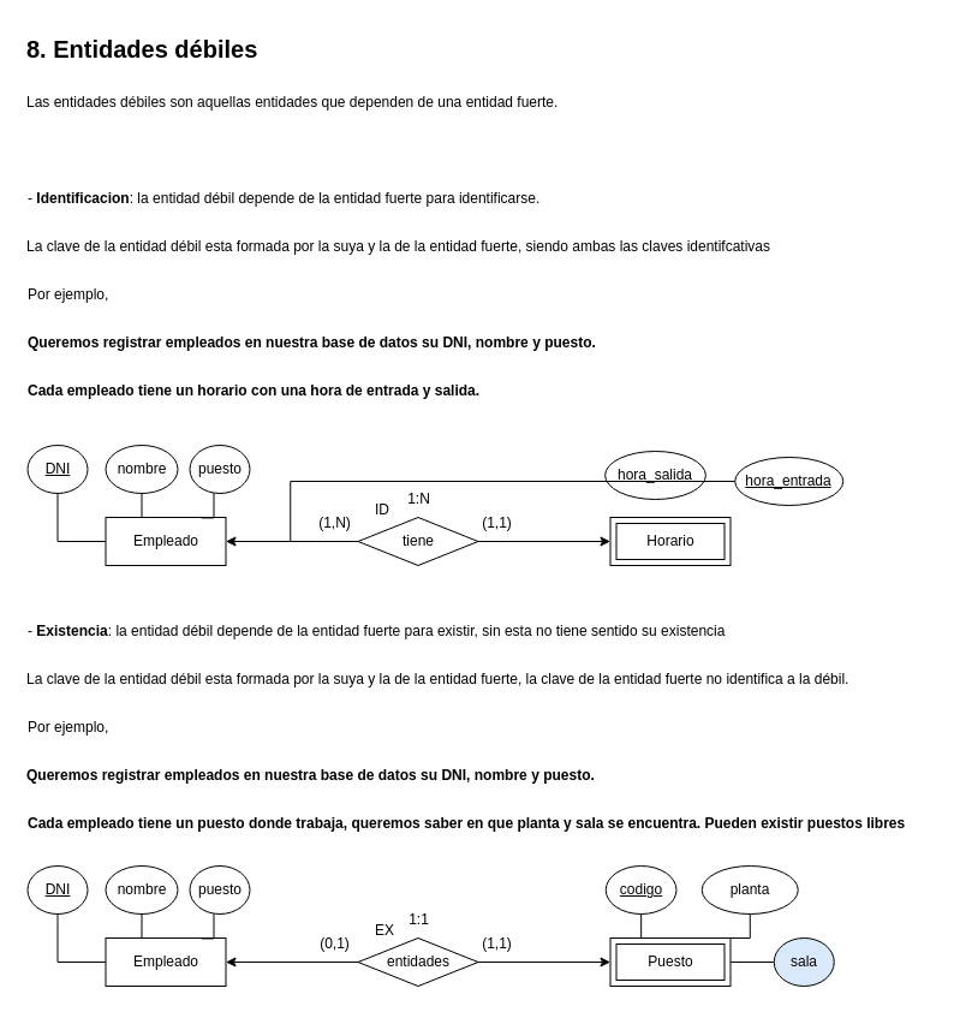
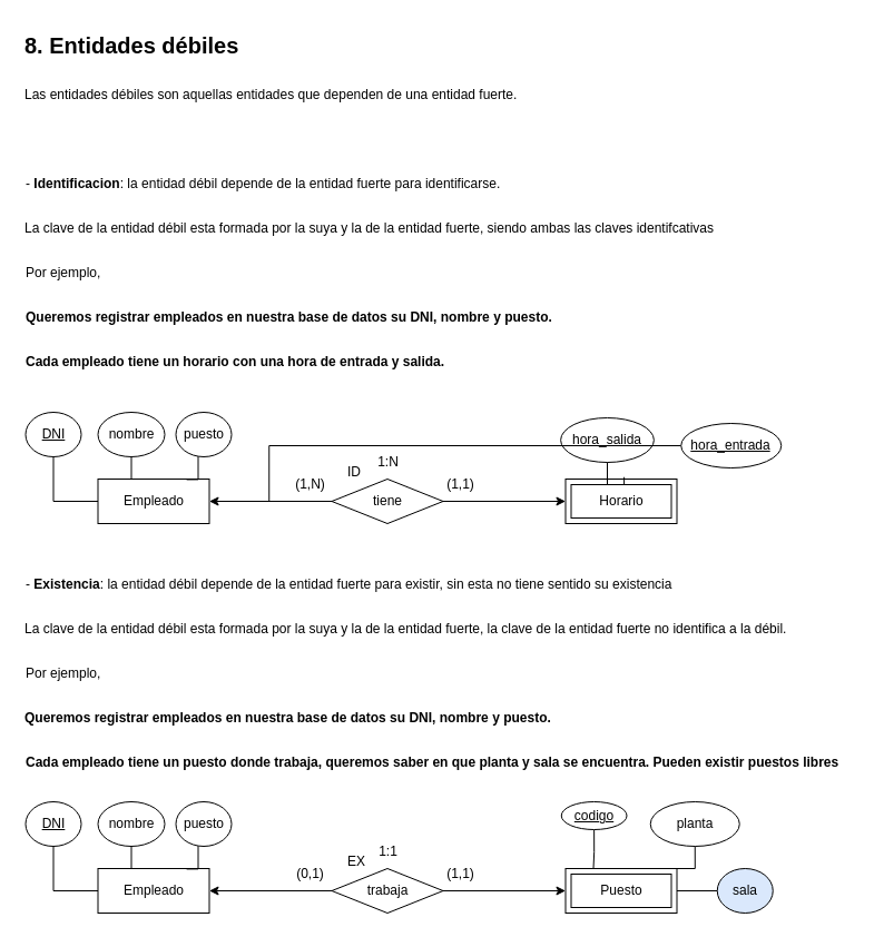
  <mxCell id="0" />
  <mxCell id="1" parent="0" />
  <mxCell id="2" value="8. Entidades débiles" style="text;html=1;align=left;verticalAlign=middle;resizable=0;points=[];autosize=1;strokeColor=none;fillColor=none;strokeWidth=0;fontSize=20;fontStyle=1" vertex="1" parent="1"><mxGeometry x="20" y="20" width="200" height="40" as="geometry" /></mxCell>
  <mxCell id="3" value="Las entidades débiles son aquellas entidades que dependen de una entidad fuerte." style="text;html=1;align=left;verticalAlign=middle;resizable=0;points=[];autosize=1;strokeColor=none;fillColor=none;" vertex="1" parent="1"><mxGeometry x="20" y="70" width="470" height="30" as="geometry" /></mxCell>
  <mxCell id="4" value="Por ejemplo," style="text;html=1;align=left;verticalAlign=middle;resizable=0;points=[];autosize=1;strokeColor=none;fillColor=none;" vertex="1" parent="1"><mxGeometry x="21.25" y="230" width="90" height="30" as="geometry" /></mxCell>
  <mxCell id="5" value="- &lt;b&gt;Identificacion&lt;/b&gt;: la entidad débil depende de la entidad fuerte para identificarse.&amp;nbsp;" style="text;html=1;align=left;verticalAlign=middle;resizable=0;points=[];autosize=1;strokeColor=none;fillColor=none;" vertex="1" parent="1"><mxGeometry x="21.25" y="150" width="450" height="30" as="geometry" /></mxCell>
  <mxCell id="6" value="- &lt;b&gt;Existencia&lt;/b&gt;: la entidad débil depende de la entidad fuerte para existir, sin esta no tiene sentido su existencia&amp;nbsp;" style="text;html=1;align=left;verticalAlign=middle;resizable=0;points=[];autosize=1;strokeColor=none;fillColor=none;" vertex="1" parent="1"><mxGeometry x="21.25" y="510" width="610" height="30" as="geometry" /></mxCell>
  <mxCell id="7" value="Por ejemplo," style="text;html=1;align=left;verticalAlign=middle;resizable=0;points=[];autosize=1;strokeColor=none;fillColor=none;" vertex="1" parent="1"><mxGeometry x="21.25" y="590" width="90" height="30" as="geometry" /></mxCell>
  <mxCell id="8" value="&lt;span style=&quot;font-weight: 700;&quot;&gt;Queremos registrar empleados en nuestra base de datos su DNI, nombre&amp;nbsp;&lt;/span&gt;&lt;span style=&quot;font-weight: 700; background-color: initial;&quot;&gt;y puesto.&amp;nbsp;&lt;/span&gt;&lt;b&gt;&lt;br&gt;&lt;/b&gt;" style="text;html=1;align=left;verticalAlign=middle;resizable=0;points=[];autosize=1;strokeColor=none;fillColor=none;" vertex="1" parent="1"><mxGeometry x="21.25" y="270" width="500" height="30" as="geometry" /></mxCell>
  <mxCell id="9" value="&lt;span style=&quot;&quot;&gt;La clave de la entidad débil esta formada por la suya y la de la entidad fuerte, siendo ambas las claves identifcativas&lt;/span&gt;" style="text;html=1;align=left;verticalAlign=middle;resizable=0;points=[];autosize=1;strokeColor=none;fillColor=none;" vertex="1" parent="1"><mxGeometry x="20" y="190" width="640" height="30" as="geometry" /></mxCell>
  <mxCell id="10" value="&lt;b&gt;Cada empleado tiene un horario con una hora de entrada y salida.&lt;/b&gt;" style="text;html=1;align=left;verticalAlign=middle;resizable=0;points=[];autosize=1;strokeColor=none;fillColor=none;" vertex="1" parent="1"><mxGeometry x="21.25" y="310" width="400" height="30" as="geometry" /></mxCell>
  <mxCell id="11" value="&lt;span style=&quot;color: rgba(0, 0, 0, 0); font-family: monospace; font-size: 0px; font-weight: 400;&quot;&gt;%3CmxGraphModel%3E%3Croot%3E%3CmxCell%20id%3D%220%22%2F%3E%3CmxCell%20id%3D%221%22%20parent%3D%220%22%2F%3E%3CmxCell%20id%3D%222%22%20value%3D%22Queremos%20registrar%20empleados%20en%20nuestra%20base%20de%20datos%20su%20DNI%2C%20nombre%2C%20fecha%20%26lt%3Bspan%20style%3D%26quot%3Bbackground-color%3A%20initial%3B%26quot%3B%26gt%3By%20puesto.%20Cada%20empleado%20pertence%20a%20un%20departamento.%26lt%3B%2Fspan%26gt%3B%22%20style%3D%22text%3Bhtml%3D1%3Balign%3Dleft%3BverticalAlign%3Dmiddle%3Bresizable%3D0%3Bpoints%3D%5B%5D%3Bautosize%3D1%3BstrokeColor%3Dnone%3BfillColor%3Dnone%3BfontStyle%3D1%22%20vertex%3D%221%22%20parent%3D%221%22%3E%3CmxGeometry%20x%3D%2240%22%20y%3D%222130%22%20width%3D%22750%22%20height%3D%2230%22%20as%3D%22geometry%22%2F%3E%3C%2FmxCell%3E%3C%2Froot%3E%3C%2FmxGraphModel%3E&lt;/span&gt;" style="text;html=1;align=left;verticalAlign=middle;resizable=0;points=[];autosize=1;strokeColor=none;fillColor=none;fontStyle=1" vertex="1" parent="1"><mxGeometry x="25" y="390" width="20" height="30" as="geometry" /></mxCell>
  <mxCell id="12" value="Empleado" style="whiteSpace=wrap;html=1;align=center;" vertex="1" parent="1"><mxGeometry x="87.5" y="430" width="100" height="40" as="geometry" /></mxCell>
  <mxCell id="13" style="edgeStyle=orthogonalEdgeStyle;rounded=0;orthogonalLoop=1;jettySize=auto;html=1;endArrow=none;endFill=0;" edge="1" parent="1" source="14" target="12"><mxGeometry relative="1" as="geometry" /></mxCell>
  <mxCell id="14" value="nombre" style="ellipse;whiteSpace=wrap;html=1;align=center;" vertex="1" parent="1"><mxGeometry x="87.5" y="370" width="60" height="40" as="geometry" /></mxCell>
  <mxCell id="15" style="edgeStyle=orthogonalEdgeStyle;rounded=0;orthogonalLoop=1;jettySize=auto;html=1;entryX=0;entryY=0.5;entryDx=0;entryDy=0;endArrow=none;endFill=0;" edge="1" parent="1" source="16" target="12"><mxGeometry relative="1" as="geometry"><Array as="points"><mxPoint x="47.5" y="450" /></Array></mxGeometry></mxCell>
  <mxCell id="16" value="DNI" style="ellipse;whiteSpace=wrap;html=1;align=center;fontStyle=4;" vertex="1" parent="1"><mxGeometry x="22.5" y="370" width="50" height="40" as="geometry" /></mxCell>
  <mxCell id="17" style="edgeStyle=orthogonalEdgeStyle;rounded=0;orthogonalLoop=1;jettySize=auto;html=1;entryX=0.796;entryY=0.011;entryDx=0;entryDy=0;endArrow=none;endFill=0;entryPerimeter=0;" edge="1" parent="1" source="18" target="12"><mxGeometry relative="1" as="geometry"><Array as="points"><mxPoint x="177.5" y="390" /><mxPoint x="177.5" y="430" /><mxPoint x="167.5" y="430" /></Array></mxGeometry></mxCell>
  <mxCell id="18" value="puesto" style="ellipse;whiteSpace=wrap;html=1;align=center;" vertex="1" parent="1"><mxGeometry x="157.5" y="370" width="50" height="40" as="geometry" /></mxCell>
  <mxCell id="19" value="hora_salida" style="ellipse;whiteSpace=wrap;html=1;align=center;" vertex="1" parent="1"><mxGeometry x="503.13" y="375" width="83.75" height="40" as="geometry" /></mxCell>
  <mxCell id="20" style="edgeStyle=orthogonalEdgeStyle;rounded=0;orthogonalLoop=1;jettySize=auto;html=1;entryX=1;entryY=0.5;entryDx=0;entryDy=0;" edge="1" parent="1" source="22" target="12"><mxGeometry relative="1" as="geometry" /></mxCell>
  <mxCell id="21" style="edgeStyle=orthogonalEdgeStyle;rounded=0;orthogonalLoop=1;jettySize=auto;html=1;entryX=0;entryY=0.5;entryDx=0;entryDy=0;" edge="1" parent="1" source="22"><mxGeometry relative="1" as="geometry"><mxPoint x="507.5" y="450" as="targetPoint" /></mxGeometry></mxCell>
  <mxCell id="22" value="tiene" style="shape=rhombus;perimeter=rhombusPerimeter;whiteSpace=wrap;html=1;align=center;" vertex="1" parent="1"><mxGeometry x="297.5" y="430" width="100" height="40" as="geometry" /></mxCell>
  <mxCell id="23" value="(1,1)" style="text;html=1;align=center;verticalAlign=middle;resizable=0;points=[];autosize=1;strokeColor=none;fillColor=none;" vertex="1" parent="1"><mxGeometry x="387.5" y="420" width="50" height="30" as="geometry" /></mxCell>
  <mxCell id="24" value="(1,N)" style="text;html=1;align=center;verticalAlign=middle;resizable=0;points=[];autosize=1;strokeColor=none;fillColor=none;" vertex="1" parent="1"><mxGeometry x="252.5" y="420" width="50" height="30" as="geometry" /></mxCell>
  <mxCell id="25" value="1:N" style="text;html=1;align=center;verticalAlign=middle;resizable=0;points=[];autosize=1;strokeColor=none;fillColor=none;" vertex="1" parent="1"><mxGeometry x="327.5" y="400" width="40" height="30" as="geometry" /></mxCell>
  <mxCell id="26" value="" style="endArrow=none;html=1;rounded=0;" edge="1" parent="1"><mxGeometry width="50" height="50" relative="1" as="geometry"><mxPoint x="241.25" y="450" as="sourcePoint" /><mxPoint x="611.25" y="400" as="targetPoint" /><Array as="points"><mxPoint x="241.25" y="400" /></Array></mxGeometry></mxCell>
  <mxCell id="27" value="Horario" style="shape=ext;margin=3;double=1;whiteSpace=wrap;html=1;align=center;" vertex="1" parent="1"><mxGeometry x="507.5" y="430" width="100" height="40" as="geometry" /></mxCell>
  <mxCell id="28" value="ID" style="text;strokeColor=none;fillColor=none;spacingLeft=4;spacingRight=4;overflow=hidden;rotatable=0;points=[[0,0.5],[1,0.5]];portConstraint=eastwest;fontSize=12;whiteSpace=wrap;html=1;" vertex="1" parent="1"><mxGeometry x="306.25" y="410" width="40" height="30" as="geometry" /></mxCell>
+ <mxCell id="29" style="edgeStyle=orthogonalEdgeStyle;rounded=0;orthogonalLoop=1;jettySize=auto;html=1;entryX=0.526;entryY=-0.044;entryDx=0;entryDy=0;entryPerimeter=0;endArrow=none;endFill=0;" edge="1" parent="1" source="19" target="27"><mxGeometry relative="1" as="geometry" /></mxCell>
  <mxCell id="30" value="hora_entrada" style="ellipse;whiteSpace=wrap;html=1;align=center;fontStyle=4;" vertex="1" parent="1"><mxGeometry x="611.25" y="380" width="90" height="40" as="geometry" /></mxCell>
  <mxCell id="31" value="&lt;span style=&quot;color: rgba(0, 0, 0, 0); font-family: monospace; font-size: 0px; font-weight: 400;&quot;&gt;%3CmxGraphModel%3E%3Croot%3E%3CmxCell%20id%3D%220%22%2F%3E%3CmxCell%20id%3D%221%22%20parent%3D%220%22%2F%3E%3CmxCell%20id%3D%222%22%20value%3D%22Queremos%20registrar%20empleados%20en%20nuestra%20base%20de%20datos%20su%20DNI%2C%20nombre%2C%20fecha%20%26lt%3Bspan%20style%3D%26quot%3Bbackground-color%3A%20initial%3B%26quot%3B%26gt%3By%20puesto.%20Cada%20empleado%20pertence%20a%20un%20departamento.%26lt%3B%2Fspan%26gt%3B%22%20style%3D%22text%3Bhtml%3D1%3Balign%3Dleft%3BverticalAlign%3Dmiddle%3Bresizable%3D0%3Bpoints%3D%5B%5D%3Bautosize%3D1%3BstrokeColor%3Dnone%3BfillColor%3Dnone%3BfontStyle%3D1%22%20vertex%3D%221%22%20parent%3D%221%22%3E%3CmxGeometry%20x%3D%2240%22%20y%3D%222130%22%20width%3D%22750%22%20height%3D%2230%22%20as%3D%22geometry%22%2F%3E%3C%2FmxCell%3E%3C%2Froot%3E%3C%2FmxGraphModel%3E&lt;/span&gt;" style="text;html=1;align=left;verticalAlign=middle;resizable=0;points=[];autosize=1;strokeColor=none;fillColor=none;fontStyle=1" vertex="1" parent="1"><mxGeometry x="25" y="740" width="20" height="30" as="geometry" /></mxCell>
  <mxCell id="32" value="Empleado" style="whiteSpace=wrap;html=1;align=center;" vertex="1" parent="1"><mxGeometry x="87.5" y="780" width="100" height="40" as="geometry" /></mxCell>
  <mxCell id="33" style="edgeStyle=orthogonalEdgeStyle;rounded=0;orthogonalLoop=1;jettySize=auto;html=1;endArrow=none;endFill=0;" edge="1" parent="1" source="34" target="32"><mxGeometry relative="1" as="geometry" /></mxCell>
  <mxCell id="34" value="nombre" style="ellipse;whiteSpace=wrap;html=1;align=center;" vertex="1" parent="1"><mxGeometry x="87.5" y="720" width="60" height="40" as="geometry" /></mxCell>
  <mxCell id="35" style="edgeStyle=orthogonalEdgeStyle;rounded=0;orthogonalLoop=1;jettySize=auto;html=1;entryX=0;entryY=0.5;entryDx=0;entryDy=0;endArrow=none;endFill=0;" edge="1" parent="1" source="36" target="32"><mxGeometry relative="1" as="geometry"><Array as="points"><mxPoint x="47.5" y="800" /></Array></mxGeometry></mxCell>
  <mxCell id="36" value="DNI" style="ellipse;whiteSpace=wrap;html=1;align=center;fontStyle=4;" vertex="1" parent="1"><mxGeometry x="22.5" y="720" width="50" height="40" as="geometry" /></mxCell>
  <mxCell id="37" style="edgeStyle=orthogonalEdgeStyle;rounded=0;orthogonalLoop=1;jettySize=auto;html=1;entryX=0.796;entryY=0.011;entryDx=0;entryDy=0;endArrow=none;endFill=0;entryPerimeter=0;" edge="1" parent="1" source="38" target="32"><mxGeometry relative="1" as="geometry"><Array as="points"><mxPoint x="177.5" y="740" /><mxPoint x="177.5" y="780" /><mxPoint x="167.5" y="780" /></Array></mxGeometry></mxCell>
  <mxCell id="38" value="puesto" style="ellipse;whiteSpace=wrap;html=1;align=center;" vertex="1" parent="1"><mxGeometry x="157.5" y="720" width="50" height="40" as="geometry" /></mxCell>
  <mxCell id="39" style="edgeStyle=orthogonalEdgeStyle;rounded=0;orthogonalLoop=1;jettySize=auto;html=1;entryX=1;entryY=0.5;entryDx=0;entryDy=0;" edge="1" parent="1" source="41" target="32"><mxGeometry relative="1" as="geometry" /></mxCell>
  <mxCell id="40" style="edgeStyle=orthogonalEdgeStyle;rounded=0;orthogonalLoop=1;jettySize=auto;html=1;entryX=0;entryY=0.5;entryDx=0;entryDy=0;" edge="1" parent="1" source="41"><mxGeometry relative="1" as="geometry"><mxPoint x="507.5" y="800" as="targetPoint" /></mxGeometry></mxCell>
- <mxCell id="41" value="entidades" style="shape=rhombus;perimeter=rhombusPerimeter;whiteSpace=wrap;html=1;align=center;" vertex="1" parent="1"><mxGeometry x="297.5" y="780" width="100" height="40" as="geometry" /></mxCell>
+ <mxCell id="41" value="trabaja" style="shape=rhombus;perimeter=rhombusPerimeter;whiteSpace=wrap;html=1;align=center;" vertex="1" parent="1"><mxGeometry x="297.5" y="780" width="100" height="40" as="geometry" /></mxCell>
  <mxCell id="42" value="(1,1)" style="text;html=1;align=center;verticalAlign=middle;resizable=0;points=[];autosize=1;strokeColor=none;fillColor=none;" vertex="1" parent="1"><mxGeometry x="387.5" y="770" width="50" height="30" as="geometry" /></mxCell>
  <mxCell id="43" value="(0,1)" style="text;html=1;align=center;verticalAlign=middle;resizable=0;points=[];autosize=1;strokeColor=none;fillColor=none;" vertex="1" parent="1"><mxGeometry x="252.5" y="770" width="50" height="30" as="geometry" /></mxCell>
  <mxCell id="44" value="1:1" style="text;html=1;align=center;verticalAlign=middle;resizable=0;points=[];autosize=1;strokeColor=none;fillColor=none;" vertex="1" parent="1"><mxGeometry x="327.5" y="750" width="40" height="30" as="geometry" /></mxCell>
  <mxCell id="45" value="Puesto" style="shape=ext;margin=3;double=1;whiteSpace=wrap;html=1;align=center;" vertex="1" parent="1"><mxGeometry x="507.5" y="780" width="100" height="40" as="geometry" /></mxCell>
  <mxCell id="46" value="EX" style="text;strokeColor=none;fillColor=none;spacingLeft=4;spacingRight=4;overflow=hidden;rotatable=0;points=[[0,0.5],[1,0.5]];portConstraint=eastwest;fontSize=12;whiteSpace=wrap;html=1;" vertex="1" parent="1"><mxGeometry x="306.25" y="760" width="40" height="30" as="geometry" /></mxCell>
  <mxCell id="47" style="edgeStyle=orthogonalEdgeStyle;rounded=0;orthogonalLoop=1;jettySize=auto;html=1;entryX=0.25;entryY=0;entryDx=0;entryDy=0;endArrow=none;endFill=0;" edge="1" parent="1" source="48" target="45"><mxGeometry relative="1" as="geometry" /></mxCell>
- <mxCell id="48" value="codigo" style="ellipse;whiteSpace=wrap;html=1;align=center;fontStyle=4;" vertex="1" parent="1"><mxGeometry x="503.75" y="720" width="58.75" height="40" as="geometry" /></mxCell>
+ <mxCell id="48" value="codigo" style="ellipse;whiteSpace=wrap;html=1;align=center;fontStyle=4;" vertex="1" parent="1"><mxGeometry x="503.75" y="720" width="58.75" height="25" as="geometry" /></mxCell>
  <mxCell id="49" style="edgeStyle=orthogonalEdgeStyle;rounded=0;orthogonalLoop=1;jettySize=auto;html=1;entryX=1;entryY=0;entryDx=0;entryDy=0;endArrow=none;endFill=0;" edge="1" parent="1" source="50" target="45"><mxGeometry relative="1" as="geometry" /></mxCell>
  <mxCell id="50" value="planta" style="ellipse;whiteSpace=wrap;html=1;align=center;" vertex="1" parent="1"><mxGeometry x="583.75" y="720" width="80" height="40" as="geometry" /></mxCell>
  <mxCell id="51" style="edgeStyle=orthogonalEdgeStyle;rounded=0;orthogonalLoop=1;jettySize=auto;html=1;entryX=1;entryY=0.5;entryDx=0;entryDy=0;endArrow=none;endFill=0;" edge="1" parent="1" source="52" target="45"><mxGeometry relative="1" as="geometry" /></mxCell>
  <mxCell id="52" value="sala" style="ellipse;whiteSpace=wrap;html=1;align=center;fillColor=#dae8fc;" vertex="1" parent="1"><mxGeometry x="643.75" y="780" width="50" height="40" as="geometry" /></mxCell>
  <mxCell id="53" value="&lt;span style=&quot;font-weight: 700;&quot;&gt;Queremos registrar empleados en nuestra base de datos su DNI, nombre&amp;nbsp;&lt;/span&gt;&lt;span style=&quot;font-weight: 700; background-color: initial;&quot;&gt;y puesto.&amp;nbsp;&lt;/span&gt;&lt;b&gt;&lt;br&gt;&lt;/b&gt;" style="text;html=1;align=left;verticalAlign=middle;resizable=0;points=[];autosize=1;strokeColor=none;fillColor=none;" vertex="1" parent="1"><mxGeometry x="20" y="630" width="500" height="30" as="geometry" /></mxCell>
  <mxCell id="54" value="&lt;b&gt;Cada empleado tiene un puesto donde trabaja, queremos saber en que planta y sala se encuentra. Pueden existir puestos libres&lt;/b&gt;" style="text;html=1;align=left;verticalAlign=middle;resizable=0;points=[];autosize=1;strokeColor=none;fillColor=none;" vertex="1" parent="1"><mxGeometry x="21.25" y="670" width="750" height="30" as="geometry" /></mxCell>
  <mxCell id="55" value="&lt;span style=&quot;&quot;&gt;La clave de la entidad débil esta formada por la suya y la de la entidad fuerte, la clave de la entidad fuerte no identifica a la débil.&lt;/span&gt;" style="text;html=1;align=left;verticalAlign=middle;resizable=0;points=[];autosize=1;strokeColor=none;fillColor=none;" vertex="1" parent="1"><mxGeometry x="20" y="550" width="710" height="30" as="geometry" /></mxCell>
